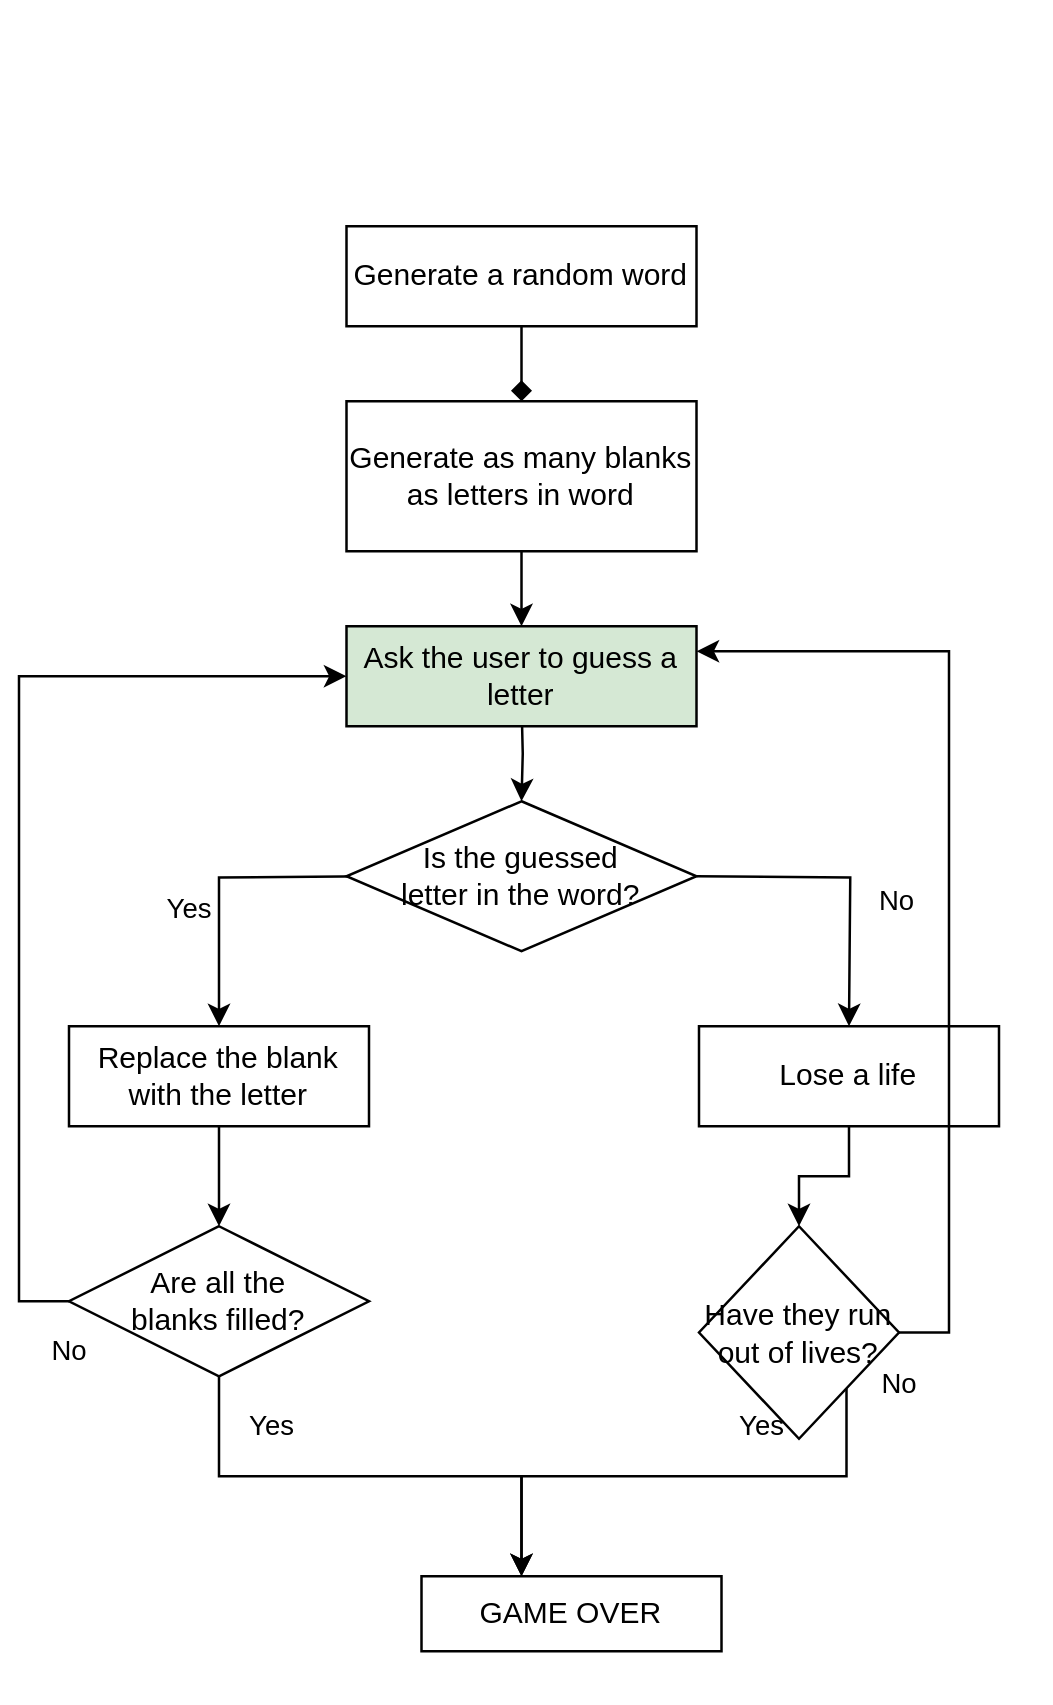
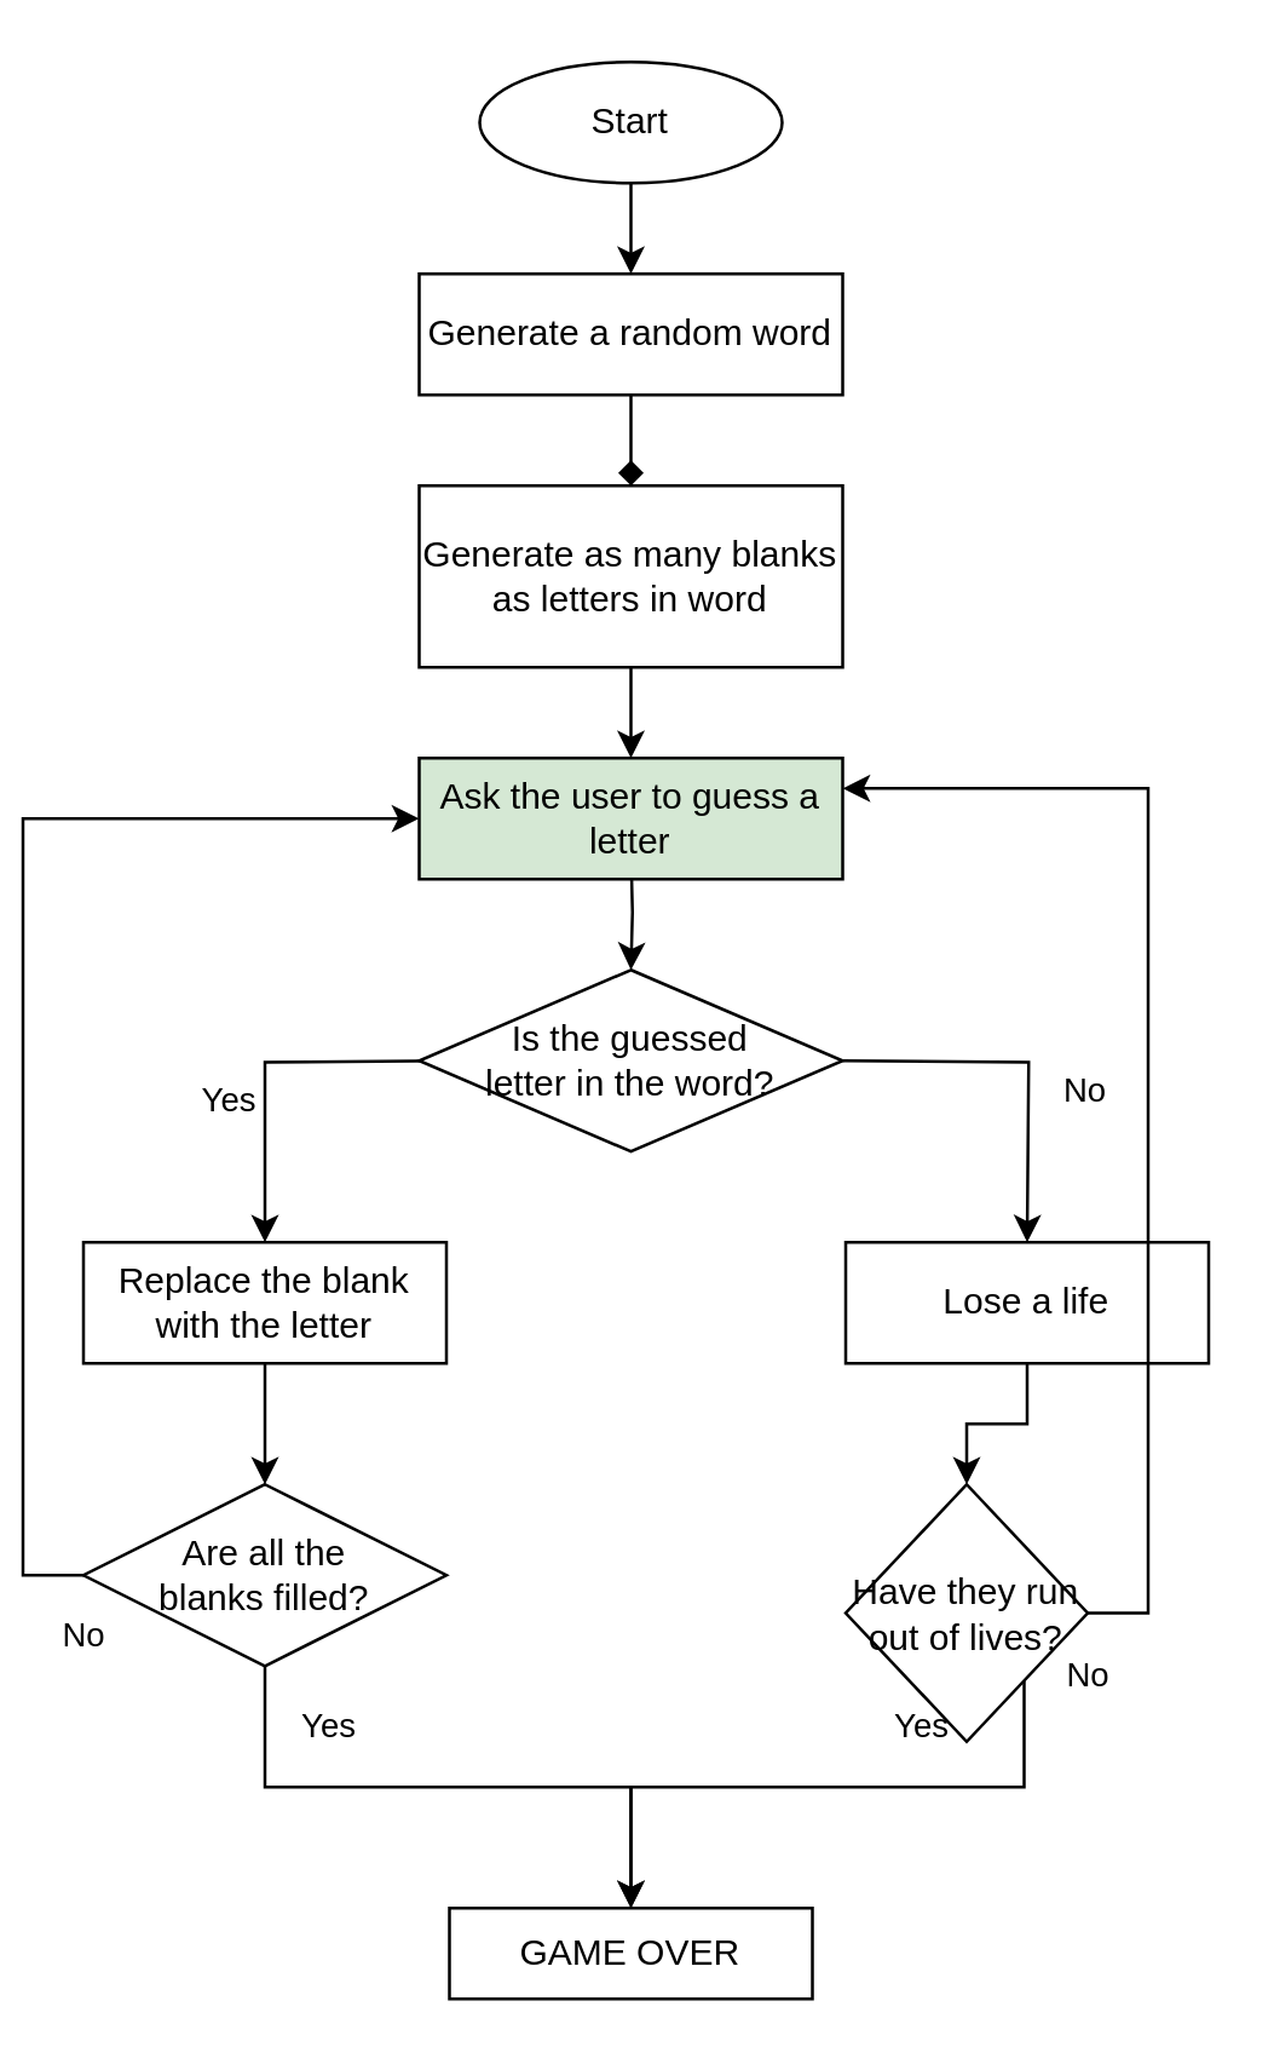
  <mxCell id="0" />
  <mxCell id="1" parent="0" />
+ <mxCell id="2" value="" style="edgeStyle=orthogonalEdgeStyle;rounded=0;orthogonalLoop=1;jettySize=auto;html=1;" edge="1" parent="1" source="3" target="5"><mxGeometry relative="1" as="geometry" /></mxCell>
+ <mxCell id="3" value="Start" style="ellipse;whiteSpace=wrap;html=1;" vertex="1" parent="1"><mxGeometry x="151" y="20" width="100" height="40" as="geometry" /></mxCell>
  <mxCell id="4" value="" style="edgeStyle=orthogonalEdgeStyle;rounded=0;orthogonalLoop=1;jettySize=auto;html=1;endArrow=diamond;" edge="1" parent="1" source="5" target="7"><mxGeometry relative="1" as="geometry" /></mxCell>
  <mxCell id="5" value="Generate a random word" style="whiteSpace=wrap;html=1;" vertex="1" parent="1"><mxGeometry x="131" y="90" width="140" height="40" as="geometry" /></mxCell>
  <mxCell id="6" value="" style="edgeStyle=orthogonalEdgeStyle;rounded=0;orthogonalLoop=1;jettySize=auto;html=1;" edge="1" parent="1" source="7" target="9"><mxGeometry relative="1" as="geometry" /></mxCell>
  <mxCell id="7" value="Generate as many blanks as letters in word" style="whiteSpace=wrap;html=1;" vertex="1" parent="1"><mxGeometry x="131" y="160" width="140" height="60" as="geometry" /></mxCell>
  <mxCell id="8" value="" style="edgeStyle=orthogonalEdgeStyle;rounded=0;orthogonalLoop=1;jettySize=auto;html=1;" edge="1" parent="1" target="13"><mxGeometry relative="1" as="geometry"><mxPoint x="201" y="280" as="sourcePoint" /></mxGeometry></mxCell>
  <mxCell id="9" value="Ask the user to guess a letter" style="whiteSpace=wrap;html=1;fillColor=#d5e8d4;" vertex="1" parent="1"><mxGeometry x="131" y="250" width="140" height="40" as="geometry" /></mxCell>
  <mxCell id="10" value="No" style="edgeStyle=orthogonalEdgeStyle;rounded=0;orthogonalLoop=1;jettySize=auto;html=1;" edge="1" parent="1"><mxGeometry x="0.174" y="19" relative="1" as="geometry"><mxPoint x="271" y="350" as="sourcePoint" /><mxPoint x="332" y="410" as="targetPoint" /><mxPoint as="offset" /></mxGeometry></mxCell>
  <mxCell id="11" value="" style="edgeStyle=orthogonalEdgeStyle;rounded=0;orthogonalLoop=1;jettySize=auto;html=1;" edge="1" parent="1" target="17"><mxGeometry relative="1" as="geometry"><mxPoint x="141" y="350" as="sourcePoint" /></mxGeometry></mxCell>
  <mxCell id="12" value="Yes" style="edgeLabel;html=1;align=center;verticalAlign=middle;resizable=0;points=[];" vertex="1" connectable="0" parent="11"><mxGeometry x="0.207" y="4" relative="1" as="geometry"><mxPoint x="-17" as="offset" /></mxGeometry></mxCell>
  <mxCell id="13" value="Is the guessed&lt;br&gt;letter in the word?" style="rhombus;whiteSpace=wrap;html=1;" vertex="1" parent="1"><mxGeometry x="131" y="320" width="140" height="60" as="geometry" /></mxCell>
  <mxCell id="14" value="" style="edgeStyle=orthogonalEdgeStyle;rounded=0;orthogonalLoop=1;jettySize=auto;html=1;" edge="1" parent="1" source="15" target="23"><mxGeometry relative="1" as="geometry" /></mxCell>
  <mxCell id="15" value="Lose a life" style="whiteSpace=wrap;html=1;" vertex="1" parent="1"><mxGeometry x="272" y="410" width="120" height="40" as="geometry" /></mxCell>
  <mxCell id="16" value="" style="edgeStyle=orthogonalEdgeStyle;rounded=0;orthogonalLoop=1;jettySize=auto;html=1;" edge="1" parent="1" source="17" target="20"><mxGeometry relative="1" as="geometry" /></mxCell>
  <mxCell id="17" value="Replace the blank with the letter" style="whiteSpace=wrap;html=1;" vertex="1" parent="1"><mxGeometry x="20" y="410" width="120" height="40" as="geometry" /></mxCell>
  <mxCell id="18" value="Yes" style="edgeStyle=orthogonalEdgeStyle;rounded=0;orthogonalLoop=1;jettySize=auto;html=1;" edge="1" parent="1" source="20" target="24"><mxGeometry x="-0.393" y="20" relative="1" as="geometry"><Array as="points"><mxPoint x="80" y="590" /><mxPoint x="201" y="590" /></Array><mxPoint as="offset" /></mxGeometry></mxCell>
  <mxCell id="19" value="No" style="edgeStyle=orthogonalEdgeStyle;rounded=0;orthogonalLoop=1;jettySize=auto;html=1;exitX=0;exitY=0.5;exitDx=0;exitDy=0;entryX=0;entryY=0.5;entryDx=0;entryDy=0;" edge="1" parent="1" source="20" target="9"><mxGeometry x="-1" y="20" relative="1" as="geometry"><mxPoint as="offset" /></mxGeometry></mxCell>
  <mxCell id="20" value="Are all the &lt;br&gt;blanks filled?" style="rhombus;whiteSpace=wrap;html=1;" vertex="1" parent="1"><mxGeometry x="20" y="490" width="120" height="60" as="geometry" /></mxCell>
  <mxCell id="21" value="Yes" style="edgeStyle=orthogonalEdgeStyle;rounded=0;orthogonalLoop=1;jettySize=auto;html=1;" edge="1" parent="1" source="23" target="24"><mxGeometry x="-0.33" y="-20" relative="1" as="geometry"><Array as="points"><mxPoint x="331" y="590" /><mxPoint x="201" y="590" /></Array><mxPoint as="offset" /></mxGeometry></mxCell>
  <mxCell id="22" value="No" style="edgeStyle=orthogonalEdgeStyle;rounded=0;orthogonalLoop=1;jettySize=auto;html=1;exitX=1;exitY=0.5;exitDx=0;exitDy=0;entryX=1;entryY=0.25;entryDx=0;entryDy=0;" edge="1" parent="1" source="23" target="9"><mxGeometry x="-1" y="-20" relative="1" as="geometry"><mxPoint as="offset" /></mxGeometry></mxCell>
  <mxCell id="23" value="Have they run &lt;br&gt;out of lives?" style="rhombus;whiteSpace=wrap;html=1;" vertex="1" parent="1"><mxGeometry x="272" y="490" width="80" height="85" as="geometry" /></mxCell>
- <mxCell id="24" value="GAME OVER" style="whiteSpace=wrap;html=1;" vertex="1" parent="1"><mxGeometry x="161" y="630" width="120" height="30" as="geometry" /></mxCell>
+ <mxCell id="24" value="GAME OVER" style="whiteSpace=wrap;html=1;" vertex="1" parent="1"><mxGeometry x="141" y="630" width="120" height="30" as="geometry" /></mxCell>
